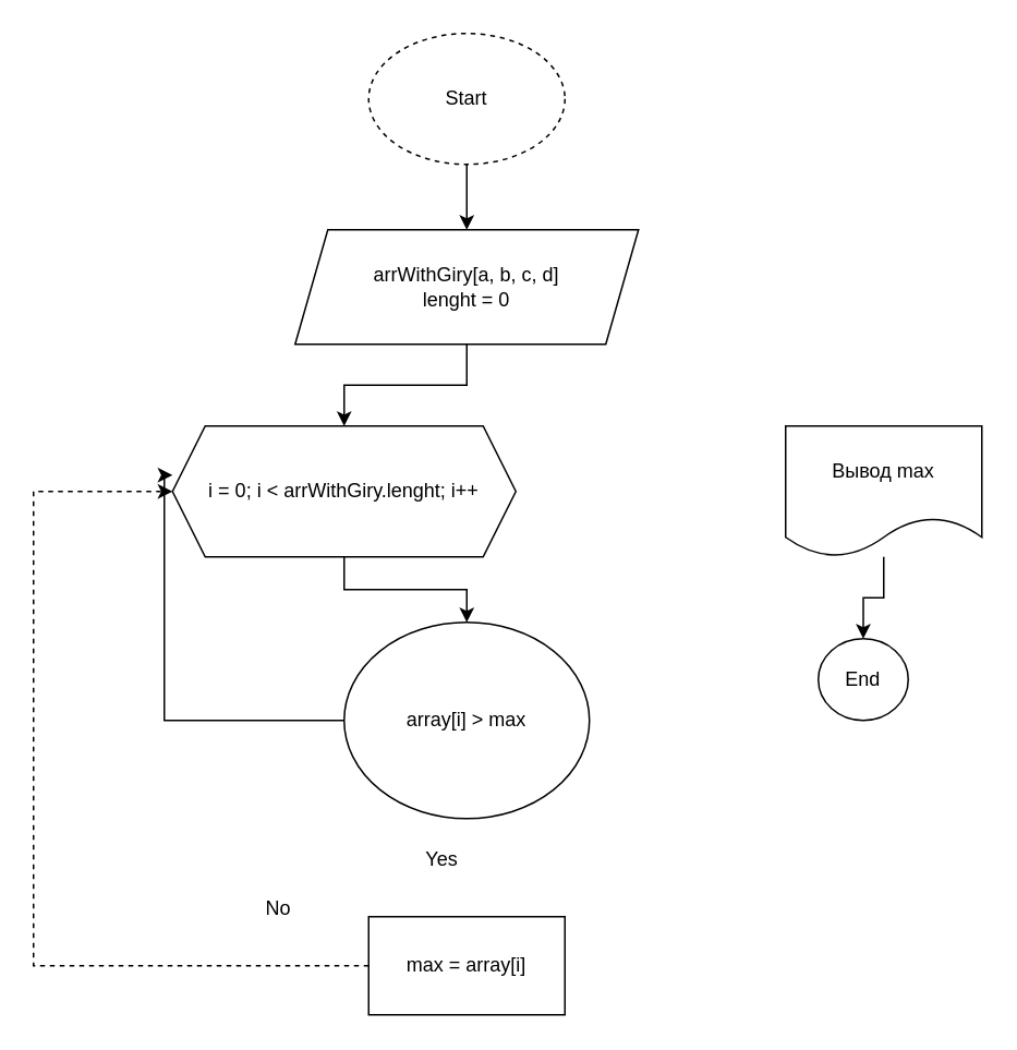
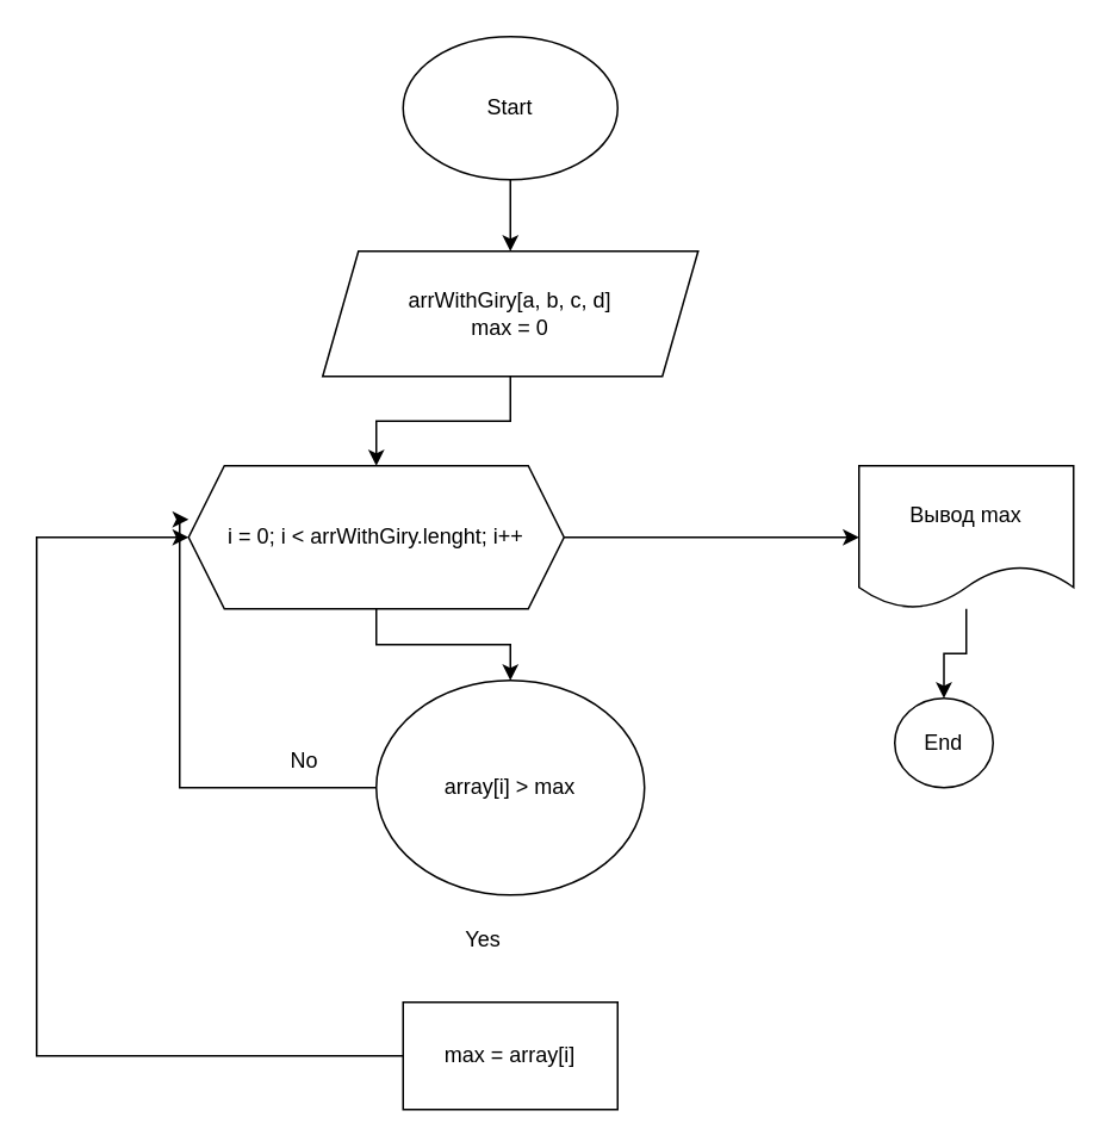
  <mxCell id="0" />
  <mxCell id="1" parent="0" />
  <mxCell id="2" value="" style="edgeStyle=orthogonalEdgeStyle;rounded=0;orthogonalLoop=1;jettySize=auto;html=1;" edge="1" parent="1" source="3" target="5"><mxGeometry relative="1" as="geometry" /></mxCell>
- <mxCell id="3" value="Start" style="ellipse;whiteSpace=wrap;html=1;dashed=1;" vertex="1" parent="1"><mxGeometry x="225" y="20" width="120" height="80" as="geometry" /></mxCell>
+ <mxCell id="3" value="Start" style="ellipse;whiteSpace=wrap;html=1;" vertex="1" parent="1"><mxGeometry x="225" y="20" width="120" height="80" as="geometry" /></mxCell>
  <mxCell id="4" value="" style="edgeStyle=orthogonalEdgeStyle;rounded=0;orthogonalLoop=1;jettySize=auto;html=1;" edge="1" parent="1" source="5" target="8"><mxGeometry relative="1" as="geometry" /></mxCell>
- <mxCell id="5" value="arrWithGiry[a, b, c, d]&lt;br&gt;lenght = 0" style="shape=parallelogram;perimeter=parallelogramPerimeter;whiteSpace=wrap;html=1;fixedSize=1;" vertex="1" parent="1"><mxGeometry x="180" y="140" width="210" height="70" as="geometry" /></mxCell>
+ <mxCell id="5" value="arrWithGiry[a, b, c, d]&lt;br&gt;max = 0" style="shape=parallelogram;perimeter=parallelogramPerimeter;whiteSpace=wrap;html=1;fixedSize=1;" vertex="1" parent="1"><mxGeometry x="180" y="140" width="210" height="70" as="geometry" /></mxCell>
  <mxCell id="6" value="" style="edgeStyle=orthogonalEdgeStyle;rounded=0;orthogonalLoop=1;jettySize=auto;html=1;" edge="1" parent="1" source="8" target="10"><mxGeometry relative="1" as="geometry" /></mxCell>
+ <mxCell id="7" value="" style="edgeStyle=orthogonalEdgeStyle;rounded=0;orthogonalLoop=1;jettySize=auto;html=1;" edge="1" parent="1" source="8" target="16"><mxGeometry relative="1" as="geometry" /></mxCell>
  <mxCell id="8" value="i = 0; i &amp;lt; arrWithGiry.lenght; i++" style="shape=hexagon;perimeter=hexagonPerimeter2;whiteSpace=wrap;html=1;fixedSize=1;" vertex="1" parent="1"><mxGeometry x="105" y="260" width="210" height="80" as="geometry" /></mxCell>
  <mxCell id="9" style="edgeStyle=orthogonalEdgeStyle;rounded=0;orthogonalLoop=1;jettySize=auto;html=1;entryX=0;entryY=0.375;entryDx=0;entryDy=0;entryPerimeter=0;" edge="1" parent="1" source="10" target="8"><mxGeometry relative="1" as="geometry"><Array as="points"><mxPoint x="100" y="440" /><mxPoint x="100" y="290" /></Array></mxGeometry></mxCell>
  <mxCell id="10" value="array[i] &amp;gt; max" style="ellipse;whiteSpace=wrap;html=1;" vertex="1" parent="1"><mxGeometry x="210" y="380" width="150" height="120" as="geometry" /></mxCell>
- <mxCell id="11" style="edgeStyle=orthogonalEdgeStyle;rounded=0;orthogonalLoop=1;jettySize=auto;html=1;entryX=0;entryY=0.5;entryDx=0;entryDy=0;dashed=1;" edge="1" parent="1" source="12" target="8"><mxGeometry relative="1" as="geometry"><Array as="points"><mxPoint x="20" y="590" /><mxPoint x="20" y="300" /></Array></mxGeometry></mxCell>
+ <mxCell id="11" style="edgeStyle=orthogonalEdgeStyle;rounded=0;orthogonalLoop=1;jettySize=auto;html=1;entryX=0;entryY=0.5;entryDx=0;entryDy=0;" edge="1" parent="1" source="12" target="8"><mxGeometry relative="1" as="geometry"><Array as="points"><mxPoint x="20" y="590" /><mxPoint x="20" y="300" /></Array></mxGeometry></mxCell>
  <mxCell id="12" value="max = array[i]" style="whiteSpace=wrap;html=1;" vertex="1" parent="1"><mxGeometry x="225" y="560" width="120" height="60" as="geometry" /></mxCell>
  <mxCell id="13" value="Yes" style="text;html=1;strokeColor=none;fillColor=none;align=center;verticalAlign=middle;whiteSpace=wrap;rounded=0;" vertex="1" parent="1"><mxGeometry x="240" y="510" width="60" height="30" as="geometry" /></mxCell>
- <mxCell id="14" value="No" style="text;html=1;strokeColor=none;fillColor=none;align=center;verticalAlign=middle;whiteSpace=wrap;rounded=0;" vertex="1" parent="1"><mxGeometry x="140" y="540" width="60" height="30" as="geometry" /></mxCell>
+ <mxCell id="14" value="No" style="text;html=1;strokeColor=none;fillColor=none;align=center;verticalAlign=middle;whiteSpace=wrap;rounded=0;" vertex="1" parent="1"><mxGeometry x="140" y="410" width="60" height="30" as="geometry" /></mxCell>
  <mxCell id="15" value="" style="edgeStyle=orthogonalEdgeStyle;rounded=0;orthogonalLoop=1;jettySize=auto;html=1;" edge="1" parent="1" source="16" target="17"><mxGeometry relative="1" as="geometry" /></mxCell>
  <mxCell id="16" value="Вывод max" style="shape=document;whiteSpace=wrap;html=1;boundedLbl=1;" vertex="1" parent="1"><mxGeometry x="480" y="260" width="120" height="80" as="geometry" /></mxCell>
  <mxCell id="17" value="End" style="ellipse;whiteSpace=wrap;html=1;" vertex="1" parent="1"><mxGeometry x="500" y="390" width="55" height="50" as="geometry" /></mxCell>
